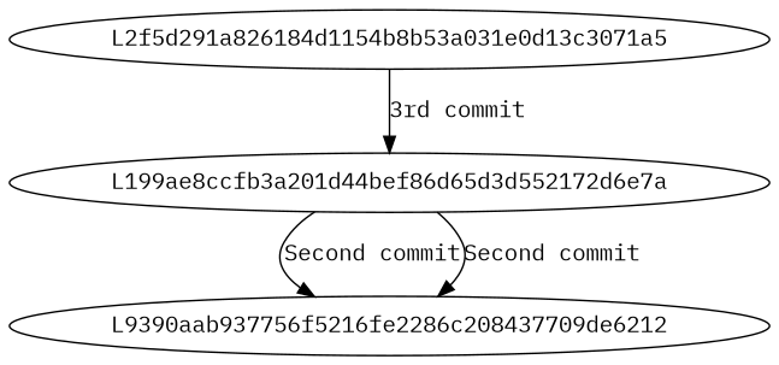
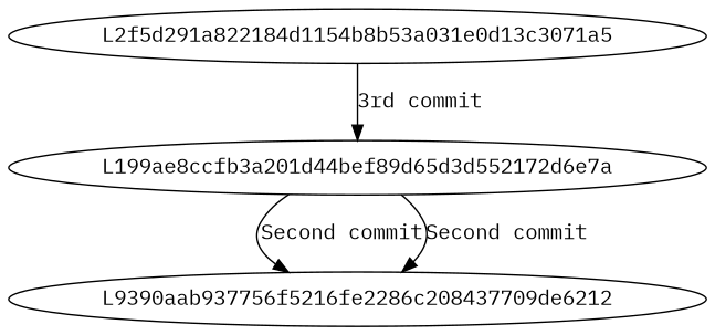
  digraph {
    fontname="IBM Plex Mono"
    node [fontname="IBM Plex Mono"]
    edge [fontname="IBM Plex Mono"]
-   L199ae8ccfb3a201d44bef89d65d3d552172d6e7a [label=L199ae8ccfb3a201d44bef86d65d3d552172d6e7a]
+   L199ae8ccfb3a201d44bef89d65d3d552172d6e7a
    L9390aab937756f5216fe2286c208437709de6212
-   L2f5d291a826184d1154b8b53a031e0d13c3071a5
+   L2f5d291a826184d1154b8b53a031e0d13c3071a5 [label=L2f5d291a822184d1154b8b53a031e0d13c3071a5]
    L199ae8ccfb3a201d44bef89d65d3d552172d6e7a -> L9390aab937756f5216fe2286c208437709de6212 [label="Second commit"]
    L199ae8ccfb3a201d44bef89d65d3d552172d6e7a -> L9390aab937756f5216fe2286c208437709de6212 [label="Second commit"]
    L2f5d291a826184d1154b8b53a031e0d13c3071a5 -> L199ae8ccfb3a201d44bef89d65d3d552172d6e7a [label="3rd commit"]
  }
